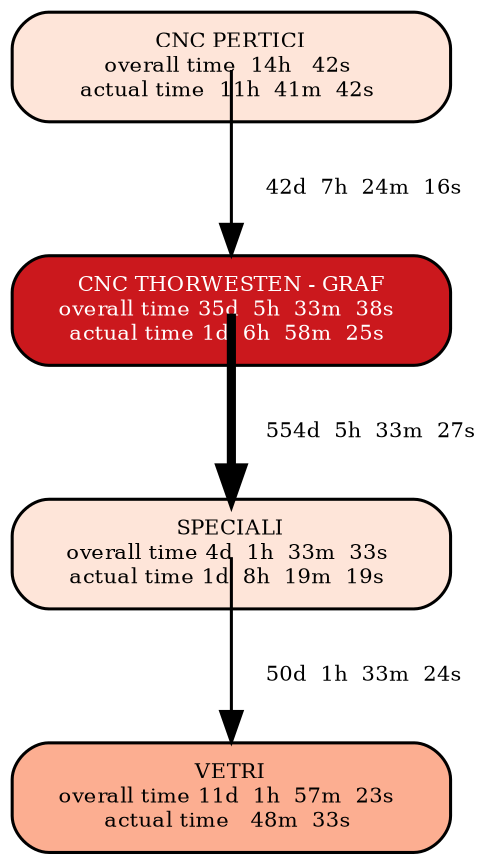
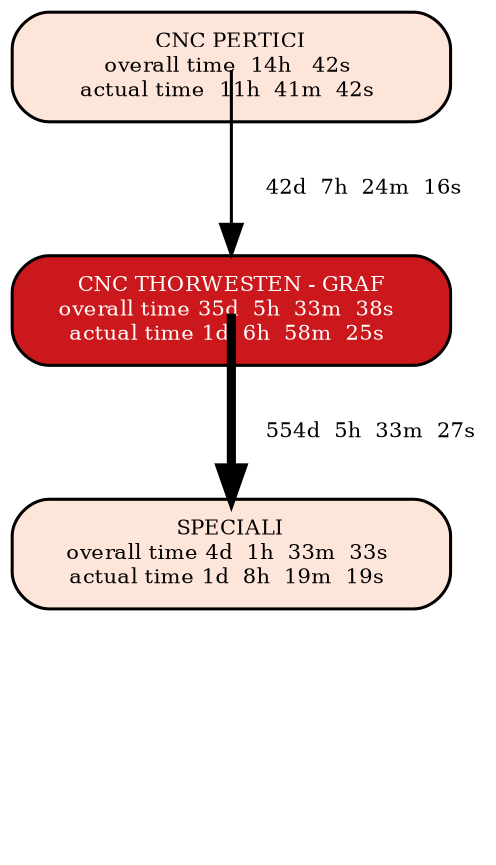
  digraph {
    fontname="DejaVu Serif"
    node [fillcolor="/reds4/1" fontsize=7 shape=box style="filled, rounded" fontname="DejaVu Serif"]
    edge [fontsize=7 headclip=true penwidth=1 tailclip=false fontname="DejaVu Serif"]
    n1 [label="CNC PERTICI\n overall time  14h   42s  \n actual time  11h  41m  42s  \n" width=2]
    n2 [fillcolor="/reds4/4" fontcolor=white label="CNC THORWESTEN - GRAF\n overall time 35d  5h  33m  38s  \n actual time 1d  6h  58m  25s  \n" width=2]
    n3 [label="SPECIALI\n overall time 4d  1h  33m  33s  \n actual time 1d  8h  19m  19s  \n" width=2]
-   n4 [fillcolor="/reds4/2" label="VETRI\n overall time 11d  1h  57m  23s  \n actual time   48m  33s  \n" width=2]
    n1 -> n2 [label="     42d  7h  24m  16s "]
    n2 -> n3 [label="     554d  5h  33m  27s " penwidth=3]
-   n3 -> n4 [label="     50d  1h  33m  24s "]
  }
